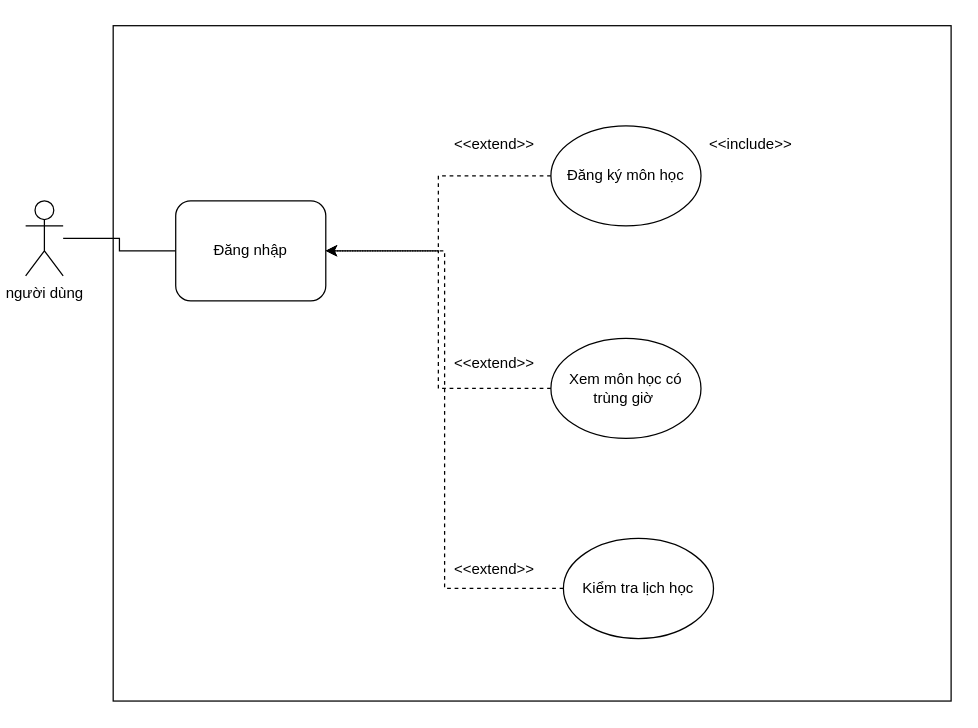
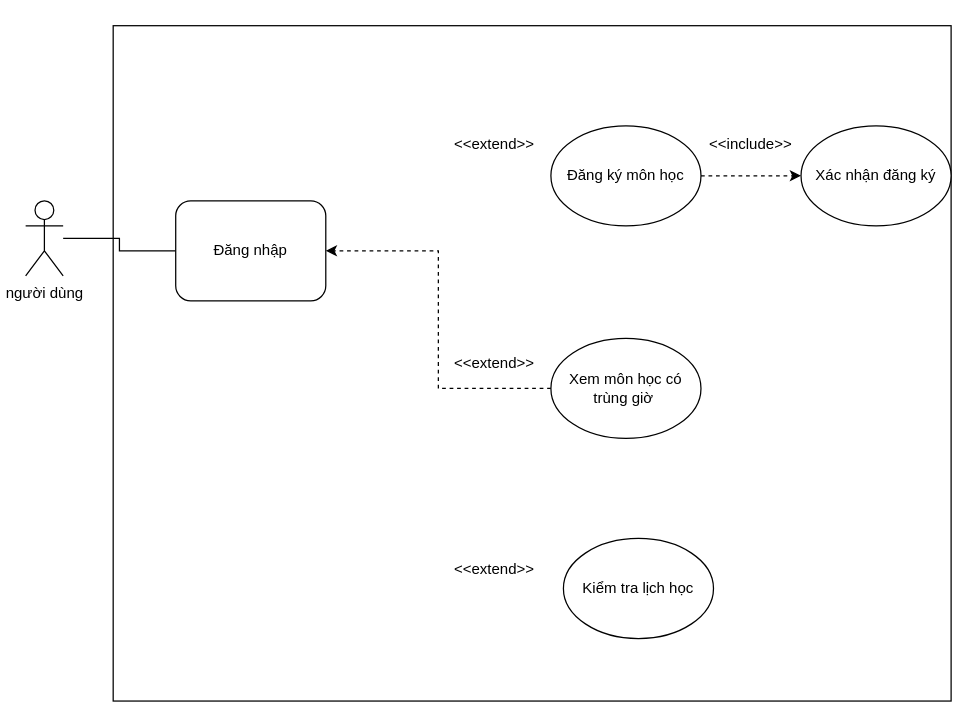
  <mxCell id="0" />
  <mxCell id="1" parent="0" />
  <mxCell id="2" value="" style="rounded=0;whiteSpace=wrap;html=1;" vertex="1" parent="1"><mxGeometry x="90" y="20" width="670" height="540" as="geometry" /></mxCell>
  <mxCell id="3" style="edgeStyle=orthogonalEdgeStyle;rounded=0;orthogonalLoop=1;jettySize=auto;html=1;entryX=0;entryY=0.5;entryDx=0;entryDy=0;endArrow=none;endFill=0;" edge="1" parent="1" source="4" target="5"><mxGeometry relative="1" as="geometry" /></mxCell>
  <mxCell id="4" value="người dùng" style="shape=umlActor;verticalLabelPosition=bottom;verticalAlign=top;html=1;outlineConnect=0;" vertex="1" parent="1"><mxGeometry x="20" y="160" width="30" height="60" as="geometry" /></mxCell>
  <mxCell id="5" value="Đăng nhập" style="whiteSpace=wrap;html=1;rounded=1;" vertex="1" parent="1"><mxGeometry x="140" y="160" width="120" height="80" as="geometry" /></mxCell>
- <mxCell id="6" style="edgeStyle=orthogonalEdgeStyle;rounded=0;orthogonalLoop=1;jettySize=auto;html=1;entryX=1;entryY=0.5;entryDx=0;entryDy=0;dashed=1;" edge="1" parent="1" source="8" target="5"><mxGeometry relative="1" as="geometry" /></mxCell>
+ <mxCell id="7" style="edgeStyle=orthogonalEdgeStyle;rounded=0;orthogonalLoop=1;jettySize=auto;html=1;dashed=1;" edge="1" parent="1" source="8" target="13"><mxGeometry relative="1" as="geometry" /></mxCell>
  <mxCell id="8" value="Đăng ký môn học" style="ellipse;whiteSpace=wrap;html=1;" vertex="1" parent="1"><mxGeometry x="440" y="100" width="120" height="80" as="geometry" /></mxCell>
- <mxCell id="9" style="edgeStyle=orthogonalEdgeStyle;rounded=0;orthogonalLoop=1;jettySize=auto;html=1;entryX=1;entryY=0.5;entryDx=0;entryDy=0;dashed=1;" edge="1" parent="1" source="10" target="5"><mxGeometry relative="1" as="geometry"><mxPoint x="350" y="200" as="targetPoint" /></mxGeometry></mxCell>
  <mxCell id="10" value="Kiểm tra lịch học" style="ellipse;whiteSpace=wrap;html=1;" vertex="1" parent="1"><mxGeometry x="450" y="430" width="120" height="80" as="geometry" /></mxCell>
  <mxCell id="11" style="edgeStyle=orthogonalEdgeStyle;rounded=0;orthogonalLoop=1;jettySize=auto;html=1;entryX=1;entryY=0.5;entryDx=0;entryDy=0;dashed=1;" edge="1" parent="1" source="12" target="5"><mxGeometry relative="1" as="geometry" /></mxCell>
  <mxCell id="12" value="Xem môn học có trùng giờ&amp;nbsp;" style="ellipse;whiteSpace=wrap;html=1;" vertex="1" parent="1"><mxGeometry x="440" y="270" width="120" height="80" as="geometry" /></mxCell>
+ <mxCell id="13" value="Xác nhận đăng ký" style="ellipse;whiteSpace=wrap;html=1;" vertex="1" parent="1"><mxGeometry x="640" y="100" width="120" height="80" as="geometry" /></mxCell>
  <mxCell id="14" value="&amp;lt;&amp;lt;include&amp;gt;&amp;gt;" style="text;html=1;whiteSpace=wrap;strokeColor=none;fillColor=none;align=center;verticalAlign=middle;rounded=0;" vertex="1" parent="1"><mxGeometry x="570" y="100" width="60" height="30" as="geometry" /></mxCell>
  <mxCell id="15" value="&amp;lt;&amp;lt;extend&amp;gt;&amp;gt;" style="text;html=1;whiteSpace=wrap;strokeColor=none;fillColor=none;align=center;verticalAlign=middle;rounded=0;" vertex="1" parent="1"><mxGeometry x="365" y="440" width="60" height="30" as="geometry" /></mxCell>
  <mxCell id="16" value="&amp;lt;&amp;lt;extend&amp;gt;&amp;gt;" style="text;html=1;whiteSpace=wrap;strokeColor=none;fillColor=none;align=center;verticalAlign=middle;rounded=0;" vertex="1" parent="1"><mxGeometry x="365" y="100" width="60" height="30" as="geometry" /></mxCell>
  <mxCell id="17" value="&amp;lt;&amp;lt;extend&amp;gt;&amp;gt;" style="text;html=1;whiteSpace=wrap;strokeColor=none;fillColor=none;align=center;verticalAlign=middle;rounded=0;" vertex="1" parent="1"><mxGeometry x="365" y="275" width="60" height="30" as="geometry" /></mxCell>
